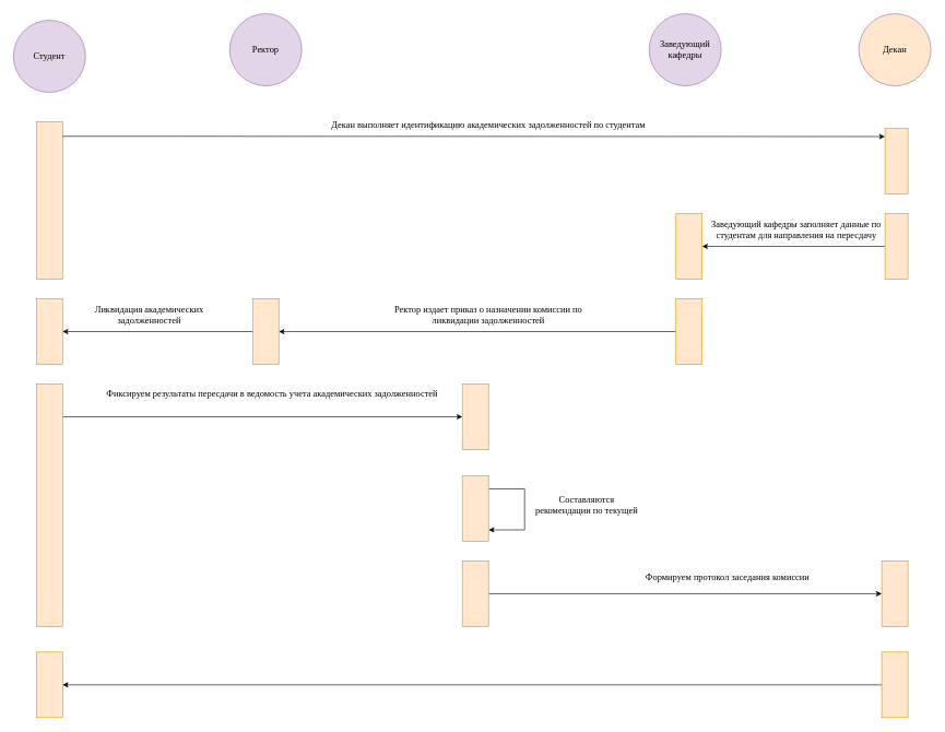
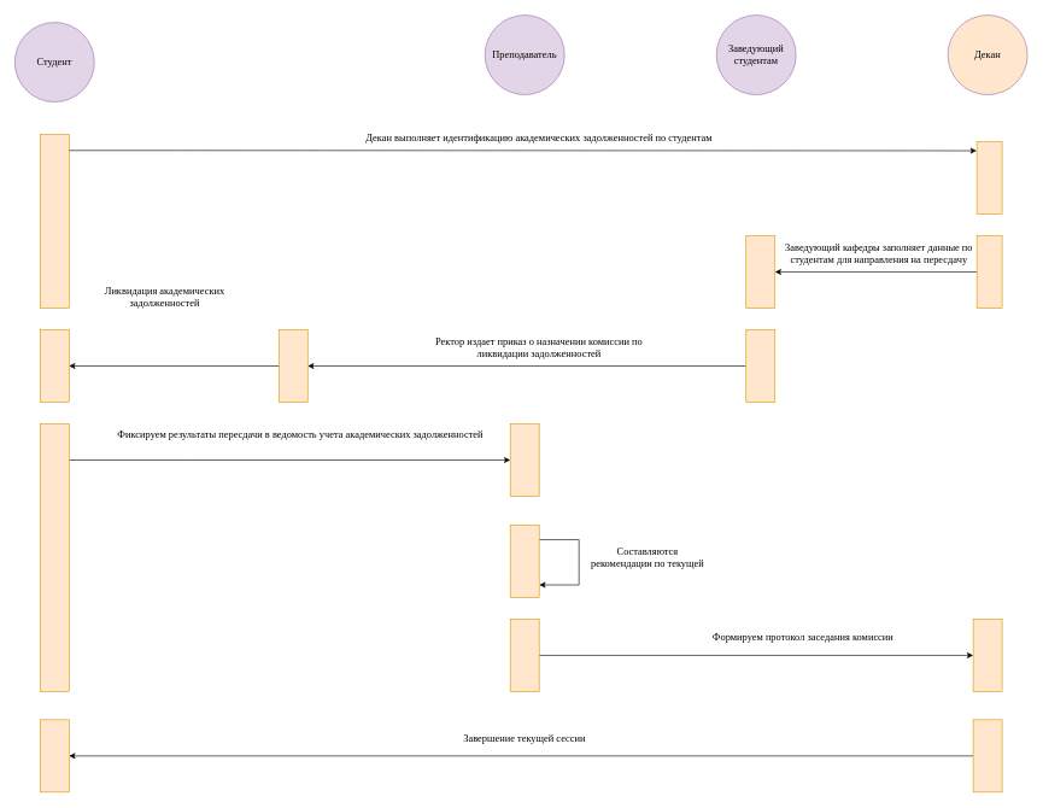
  <mxCell id="0" />
  <mxCell id="1" parent="0" />
- <mxCell id="3" value="&lt;span&gt;Заведующий кафедры&lt;/span&gt;" style="ellipse;whiteSpace=wrap;html=1;aspect=fixed;fontFamily=Times New Roman;fontSize=14;fillColor=#e1d5e7;strokeColor=#9673a6;" vertex="1" parent="1"><mxGeometry x="990" y="20" width="110" height="110" as="geometry" /></mxCell>
- <mxCell id="4" value="&lt;span&gt;Ректор&lt;/span&gt;" style="ellipse;whiteSpace=wrap;html=1;aspect=fixed;fontFamily=Times New Roman;fontSize=14;fillColor=#e1d5e7;strokeColor=#9673a6;" vertex="1" parent="1"><mxGeometry x="350" y="20" width="110" height="110" as="geometry" /></mxCell>
+ <mxCell id="2" value="&lt;span&gt;Преподаватель&lt;/span&gt;" style="ellipse;whiteSpace=wrap;html=1;aspect=fixed;fontFamily=Times New Roman;fontSize=14;fillColor=#e1d5e7;strokeColor=#9673a6;" vertex="1" parent="1"><mxGeometry x="670" y="20" width="110" height="110" as="geometry" /></mxCell>
+ <mxCell id="3" value="&lt;span&gt;Заведующий студентам&lt;/span&gt;" style="ellipse;whiteSpace=wrap;html=1;aspect=fixed;fontFamily=Times New Roman;fontSize=14;fillColor=#e1d5e7;strokeColor=#9673a6;" vertex="1" parent="1"><mxGeometry x="990" y="20" width="110" height="110" as="geometry" /></mxCell>
  <mxCell id="5" value="&lt;span&gt;Студент&lt;/span&gt;" style="ellipse;whiteSpace=wrap;html=1;aspect=fixed;fontFamily=Times New Roman;fontSize=14;fillColor=#e1d5e7;strokeColor=#9673a6;" vertex="1" parent="1"><mxGeometry x="20" y="30" width="110" height="110" as="geometry" /></mxCell>
  <mxCell id="6" value="&lt;span&gt;Декан&lt;/span&gt;" style="ellipse;whiteSpace=wrap;html=1;aspect=fixed;fontFamily=Times New Roman;fontSize=14;fillColor=#ffe6cc;strokeColor=#9673a6;" vertex="1" parent="1"><mxGeometry x="1310" y="20" width="110" height="110" as="geometry" /></mxCell>
  <mxCell id="7" value="" style="rounded=0;whiteSpace=wrap;html=1;fontFamily=Times New Roman;fontSize=14;fillColor=#ffe6cc;strokeColor=#d79b00;" vertex="1" parent="1"><mxGeometry x="55" y="185" width="40" height="240" as="geometry" /></mxCell>
  <mxCell id="8" value="" style="rounded=0;whiteSpace=wrap;html=1;fontFamily=Times New Roman;fontSize=14;fillColor=#ffe6cc;strokeColor=#d79b00;" vertex="1" parent="1"><mxGeometry x="1350" y="195" width="35" height="100" as="geometry" /></mxCell>
  <mxCell id="9" style="edgeStyle=orthogonalEdgeStyle;rounded=0;orthogonalLoop=1;jettySize=auto;html=1;entryX=-0.01;entryY=0.124;entryDx=0;entryDy=0;entryPerimeter=0;fontFamily=Times New Roman;fontSize=14;" edge="1" parent="1" source="7" target="8"><mxGeometry relative="1" as="geometry"><Array as="points"><mxPoint x="250" y="207" /><mxPoint x="250" y="207" /></Array></mxGeometry></mxCell>
  <mxCell id="10" value="Декан выполняет идентификацию академических задолженностей по студентам" style="text;html=1;align=center;verticalAlign=middle;whiteSpace=wrap;rounded=0;fontFamily=Times New Roman;fontSize=14;" vertex="1" parent="1"><mxGeometry x="490" y="175" width="510" height="30" as="geometry" /></mxCell>
  <mxCell id="11" value="" style="rounded=0;whiteSpace=wrap;html=1;fontFamily=Times New Roman;fontSize=14;fillColor=#ffe6cc;strokeColor=#d79b00;" vertex="1" parent="1"><mxGeometry x="1031" y="325" width="40" height="100" as="geometry" /></mxCell>
  <mxCell id="12" value="Заведующий кафедры заполняет данные по студентам для направления на пересдачу" style="text;html=1;align=center;verticalAlign=middle;whiteSpace=wrap;rounded=0;fontFamily=Times New Roman;fontSize=14;" vertex="1" parent="1"><mxGeometry x="1060" y="335" width="310" height="30" as="geometry" /></mxCell>
  <mxCell id="13" style="edgeStyle=orthogonalEdgeStyle;rounded=0;orthogonalLoop=1;jettySize=auto;html=1;entryX=1;entryY=0.5;entryDx=0;entryDy=0;" edge="1" parent="1" source="14" target="11"><mxGeometry relative="1" as="geometry" /></mxCell>
  <mxCell id="14" value="" style="rounded=0;whiteSpace=wrap;html=1;fontFamily=Times New Roman;fontSize=14;fillColor=#ffe6cc;strokeColor=#d79b00;" vertex="1" parent="1"><mxGeometry x="1350" y="325" width="35" height="100" as="geometry" /></mxCell>
  <mxCell id="15" value="" style="rounded=0;whiteSpace=wrap;html=1;fontFamily=Times New Roman;fontSize=14;fillColor=#ffe6cc;strokeColor=#d79b00;" vertex="1" parent="1"><mxGeometry x="385" y="455" width="40" height="100" as="geometry" /></mxCell>
  <mxCell id="16" style="edgeStyle=orthogonalEdgeStyle;rounded=0;orthogonalLoop=1;jettySize=auto;html=1;entryX=1;entryY=0.5;entryDx=0;entryDy=0;" edge="1" parent="1" source="17" target="15"><mxGeometry relative="1" as="geometry" /></mxCell>
  <mxCell id="17" value="" style="rounded=0;whiteSpace=wrap;html=1;fontFamily=Times New Roman;fontSize=14;fillColor=#ffe6cc;strokeColor=#d79b00;" vertex="1" parent="1"><mxGeometry x="1031" y="455" width="40" height="100" as="geometry" /></mxCell>
  <mxCell id="18" value="Ректор издает приказ о назначении комиссии по ликвидации задолженностей" style="text;html=1;align=center;verticalAlign=middle;whiteSpace=wrap;rounded=0;fontFamily=Times New Roman;fontSize=14;" vertex="1" parent="1"><mxGeometry x="590" y="465" width="310" height="30" as="geometry" /></mxCell>
  <mxCell id="19" value="" style="rounded=0;whiteSpace=wrap;html=1;fontFamily=Times New Roman;fontSize=14;fillColor=#ffe6cc;strokeColor=#d79b00;" vertex="1" parent="1"><mxGeometry x="55" y="455" width="40" height="100" as="geometry" /></mxCell>
  <mxCell id="20" style="edgeStyle=orthogonalEdgeStyle;rounded=0;orthogonalLoop=1;jettySize=auto;html=1;" edge="1" parent="1" source="15" target="19"><mxGeometry relative="1" as="geometry" /></mxCell>
- <mxCell id="21" value="Ликвидация академических задолженностей" style="text;html=1;align=center;verticalAlign=middle;whiteSpace=wrap;rounded=0;fontFamily=Times New Roman;fontSize=14;" vertex="1" parent="1"><mxGeometry x="105" y="465" width="245" height="30" as="geometry" /></mxCell>
+ <mxCell id="21" value="Ликвидация академических задолженностей" style="text;html=1;align=center;verticalAlign=middle;whiteSpace=wrap;rounded=0;fontFamily=Times New Roman;fontSize=14;" vertex="1" parent="1"><mxGeometry x="105" y="395" width="245" height="30" as="geometry" /></mxCell>
  <mxCell id="22" style="edgeStyle=orthogonalEdgeStyle;rounded=0;orthogonalLoop=1;jettySize=auto;html=1;entryX=0;entryY=0.5;entryDx=0;entryDy=0;" edge="1" parent="1" source="23" target="25"><mxGeometry relative="1" as="geometry"><Array as="points"><mxPoint x="260" y="635" /><mxPoint x="260" y="635" /></Array></mxGeometry></mxCell>
  <mxCell id="23" value="" style="rounded=0;whiteSpace=wrap;html=1;fontFamily=Times New Roman;fontSize=14;fillColor=#ffe6cc;strokeColor=#d79b00;" vertex="1" parent="1"><mxGeometry x="55" y="585" width="40" height="370" as="geometry" /></mxCell>
  <mxCell id="24" value="Фиксируем результаты пересдачи в ведомость учета академических задолженностей" style="text;html=1;align=center;verticalAlign=middle;whiteSpace=wrap;rounded=0;fontFamily=Times New Roman;fontSize=14;" vertex="1" parent="1"><mxGeometry x="150" y="585" width="530" height="30" as="geometry" /></mxCell>
  <mxCell id="25" value="" style="rounded=0;whiteSpace=wrap;html=1;fontFamily=Times New Roman;fontSize=14;fillColor=#ffe6cc;strokeColor=#d79b00;" vertex="1" parent="1"><mxGeometry x="705" y="585" width="40" height="100" as="geometry" /></mxCell>
  <mxCell id="26" style="edgeStyle=orthogonalEdgeStyle;rounded=0;orthogonalLoop=1;jettySize=auto;html=1;entryX=1.003;entryY=0.826;entryDx=0;entryDy=0;entryPerimeter=0;" edge="1" parent="1" source="27" target="27"><mxGeometry relative="1" as="geometry"><mxPoint x="780" y="775" as="targetPoint" /><Array as="points"><mxPoint x="800" y="745" /><mxPoint x="800" y="808" /></Array></mxGeometry></mxCell>
  <mxCell id="27" value="" style="rounded=0;whiteSpace=wrap;html=1;fontFamily=Times New Roman;fontSize=14;fillColor=#ffe6cc;strokeColor=#d79b00;" vertex="1" parent="1"><mxGeometry x="705" y="725" width="40" height="100" as="geometry" /></mxCell>
  <mxCell id="28" value="Составляются рекомендации по текущей" style="text;html=1;align=center;verticalAlign=middle;whiteSpace=wrap;rounded=0;fontFamily=Times New Roman;fontSize=14;" vertex="1" parent="1"><mxGeometry x="810" y="755" width="170" height="30" as="geometry" /></mxCell>
  <mxCell id="29" style="edgeStyle=orthogonalEdgeStyle;rounded=0;orthogonalLoop=1;jettySize=auto;html=1;entryX=0;entryY=0.5;entryDx=0;entryDy=0;" edge="1" parent="1" source="30" target="31"><mxGeometry relative="1" as="geometry" /></mxCell>
  <mxCell id="30" value="" style="rounded=0;whiteSpace=wrap;html=1;fontFamily=Times New Roman;fontSize=14;fillColor=#ffe6cc;strokeColor=#d79b00;" vertex="1" parent="1"><mxGeometry x="705" y="855" width="40" height="100" as="geometry" /></mxCell>
  <mxCell id="31" value="" style="rounded=0;whiteSpace=wrap;html=1;fontFamily=Times New Roman;fontSize=14;fillColor=#ffe6cc;strokeColor=#d79b00;" vertex="1" parent="1"><mxGeometry x="1345" y="855" width="40" height="100" as="geometry" /></mxCell>
  <mxCell id="32" value="Формируем протокол заседания комиссии" style="text;html=1;align=center;verticalAlign=middle;whiteSpace=wrap;rounded=0;fontFamily=Times New Roman;fontSize=14;" vertex="1" parent="1"><mxGeometry x="965" y="865" width="290" height="30" as="geometry" /></mxCell>
  <mxCell id="33" style="edgeStyle=orthogonalEdgeStyle;rounded=0;orthogonalLoop=1;jettySize=auto;html=1;entryX=1;entryY=0.5;entryDx=0;entryDy=0;" edge="1" parent="1" source="34" target="35"><mxGeometry relative="1" as="geometry" /></mxCell>
  <mxCell id="34" value="" style="rounded=0;whiteSpace=wrap;html=1;fontFamily=Times New Roman;fontSize=14;fillColor=#ffe6cc;strokeColor=#d79b00;" vertex="1" parent="1"><mxGeometry x="1345" y="994" width="40" height="100" as="geometry" /></mxCell>
  <mxCell id="35" value="" style="rounded=0;whiteSpace=wrap;html=1;fontFamily=Times New Roman;fontSize=14;fillColor=#ffe6cc;strokeColor=#d79b00;" vertex="1" parent="1"><mxGeometry x="55" y="994" width="40" height="100" as="geometry" /></mxCell>
+ <mxCell id="36" value="Завершение текущей сессии" style="text;html=1;align=center;verticalAlign=middle;whiteSpace=wrap;rounded=0;fontFamily=Times New Roman;fontSize=14;" vertex="1" parent="1"><mxGeometry x="580" y="1005" width="290" height="30" as="geometry" /></mxCell>
